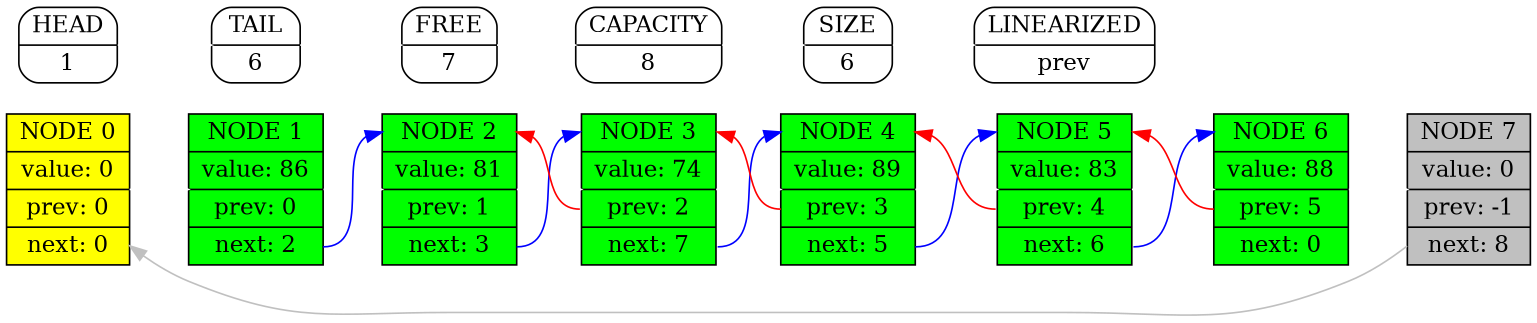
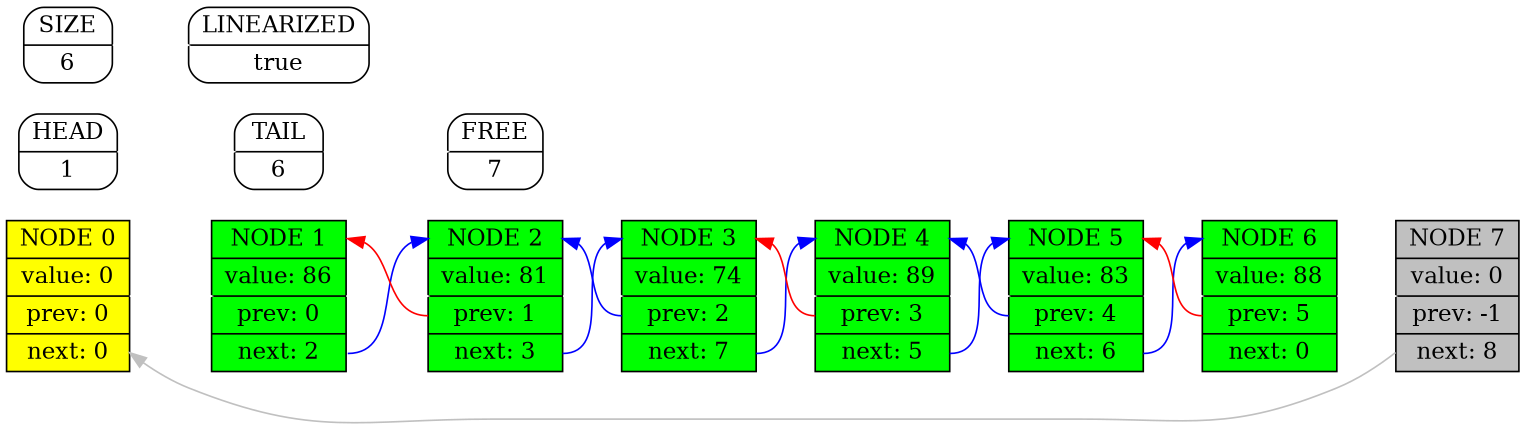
  digraph {
    rankdir=LR
    node [shape=record style=filled]
    edge [color=white]
    n1 [fillcolor=yellow label="<name0> NODE 0 | value: 0 | <prev0> prev: 0 | <next0> next: 0"]
    n2 [fillcolor=green label="<name1> NODE 1 | value: 86 | <prev1> prev: 0 | <next1> next: 2"]
    n3 [fillcolor=green label="<name2> NODE 2 | value: 81 | <prev2> prev: 1 | <next2> next: 3"]
    n4 [fillcolor=green label="<name3> NODE 3 | value: 74 | <prev3> prev: 2 | <next3> next: 7"]
    n5 [fillcolor=green label="<name4> NODE 4 | value: 89 | <prev4> prev: 3 | <next4> next: 5"]
    n6 [fillcolor=green label="<name5> NODE 5 | value: 83 | <prev5> prev: 4 | <next5> next: 6"]
    n7 [fillcolor=green label="<name6> NODE 6 | value: 88 | <prev6> prev: 5 | <next6> next: 0"]
    n8 [fillcolor=gray label="<name7> NODE 7 | value: 0 | <prev7> prev: -1 | <next7> next: 8"]
    n9 [label="HEAD | 1" style=rounded]
    n10 [label="TAIL | 6" style=rounded]
    n11 [label="FREE | 7" style=rounded]
-   n12 [label="CAPACITY | 8" style=rounded]
    n13 [label="SIZE | 6" style=rounded]
-   n14 [label="LINEARIZED | prev" style=rounded]
+   n14 [label="LINEARIZED | true" style=rounded]
    subgraph sub_1 {
      n1
      n2
      n3
      n4
      n5
      n6
      n7
      n8
    }
    n1 -> n2
    n2 -> n3
    n2 -> n3 [color=blue constraint=false headport=name2 tailport=next1]
+   n3 -> n2 [color=red constraint=false headport=name1 tailport=prev2]
    n3 -> n4
    n3 -> n4 [color=blue constraint=false headport=name3 tailport=next2]
-   n4 -> n3 [color=red constraint=false headport=name2 tailport=prev3]
+   n4 -> n3 [color=blue constraint=false headport=name2 tailport=prev3]
    n4 -> n5
    n4 -> n5 [color=blue constraint=false headport=name4 tailport=next3]
    n5 -> n4 [color=red constraint=false headport=name3 tailport=prev4]
    n5 -> n6
    n5 -> n6 [color=blue constraint=false headport=name5 tailport=next4]
-   n6 -> n5 [color=red constraint=false headport=name4 tailport=prev5]
+   n6 -> n5 [color=blue constraint=false headport=name4 tailport=prev5]
    n6 -> n7
    n6 -> n7 [color=blue constraint=false headport=name6 tailport=next5]
    n7 -> n6 [color=red constraint=false headport=name5 tailport=prev6]
    n7 -> n8
    n8 -> n1 [color=gray constraint=false]
    n9 -> n10
    n10 -> n11
-   n11 -> n12
-   n12 -> n13
    n13 -> n14
  }
